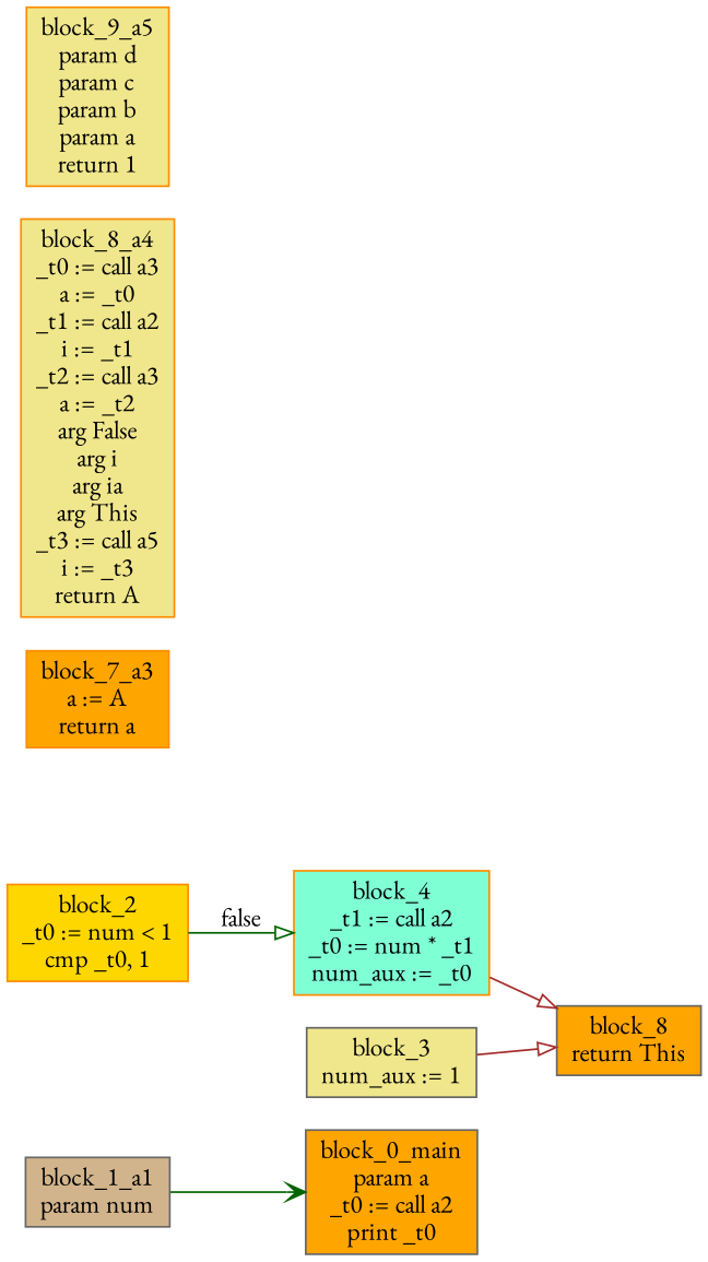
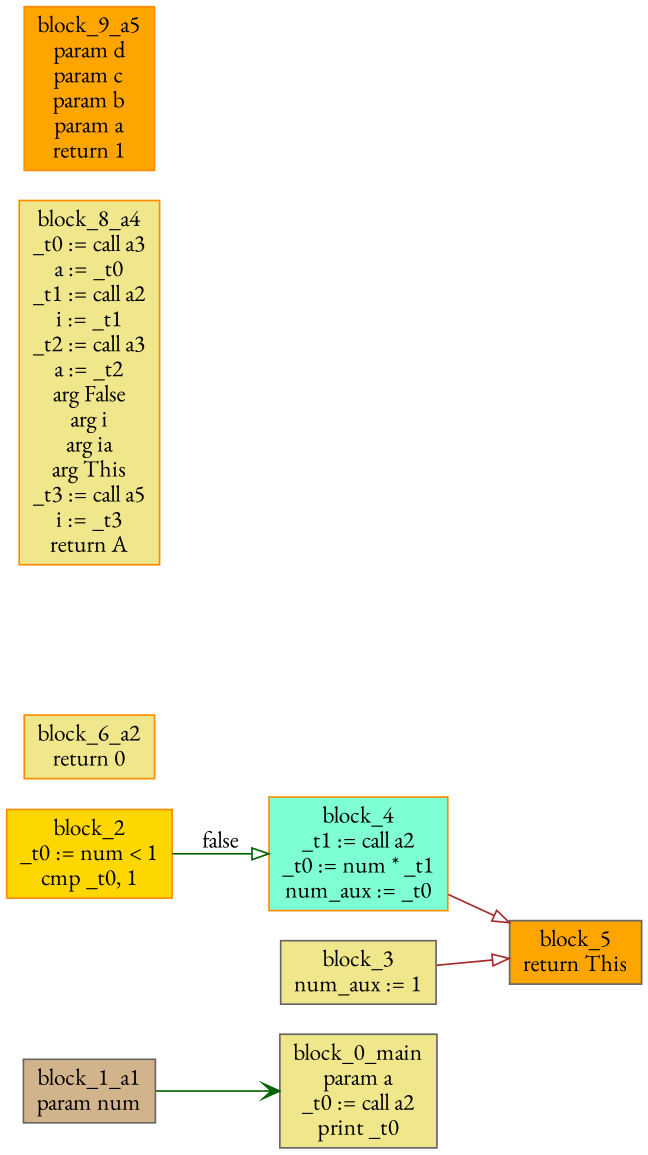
  digraph {
    fontname="EB Garamond"
    rankdir=LR
    node [color=darkorange fillcolor=khaki fontname="EB Garamond" shape=box style=filled]
    edge [arrowhead=onormal color=darkgreen fontname="EB Garamond"]
-   n1 [color=gray40 fillcolor=orange label="block_0_main\nparam a\n_t0 := call a2\nprint _t0\n"]
+   n1 [color=gray40 label="block_0_main\nparam a\n_t0 := call a2\nprint _t0\n"]
    n2 [color=gray40 fillcolor=tan label="block_1_a1\nparam num\n"]
    n3 [fillcolor=gold label="block_2\n_t0 := num < 1\ncmp _t0, 1\n"]
    n4 [fillcolor=aquamarine label="block_4\n_t1 := call a2\n_t0 := num * _t1\nnum_aux := _t0\n"]
    n5 [color=gray40 label="block_3\nnum_aux := 1\n"]
-   n6 [color=gray40 fillcolor=orange label="block_8\nreturn This\n"]
-   n8 [fillcolor=orange label="block_7_a3\na := A\nreturn a\n"]
+   n6 [color=gray40 fillcolor=orange label="block_5\nreturn This\n"]
+   n7 [label="block_6_a2\nreturn 0\n"]
    n9 [label="block_8_a4\n_t0 := call a3\na := _t0\n_t1 := call a2\ni := _t1\n_t2 := call a3\na := _t2\narg False\narg i\narg ia\narg This\n_t3 := call a5\ni := _t3\nreturn A\n"]
-   n10 [label="block_9_a5\nparam d\nparam c\nparam b\nparam a\nreturn 1\n"]
+   n10 [fillcolor=orange label="block_9_a5\nparam d\nparam c\nparam b\nparam a\nreturn 1\n"]
    n2 -> n1 [arrowhead=vee]
    n3 -> n4 [label=false]
    n4 -> n6 [color=brown]
    n5 -> n6 [color=brown]
  }
